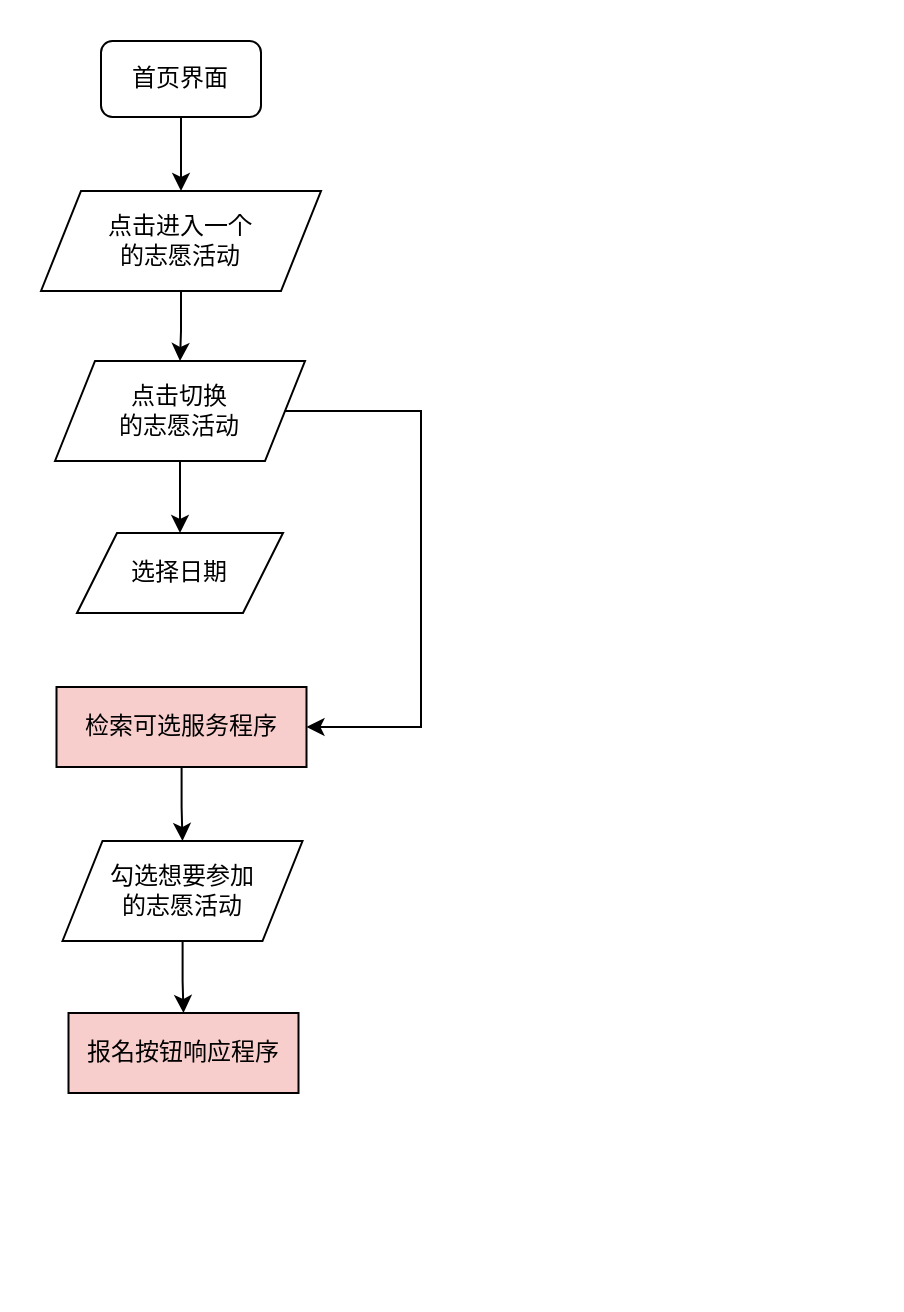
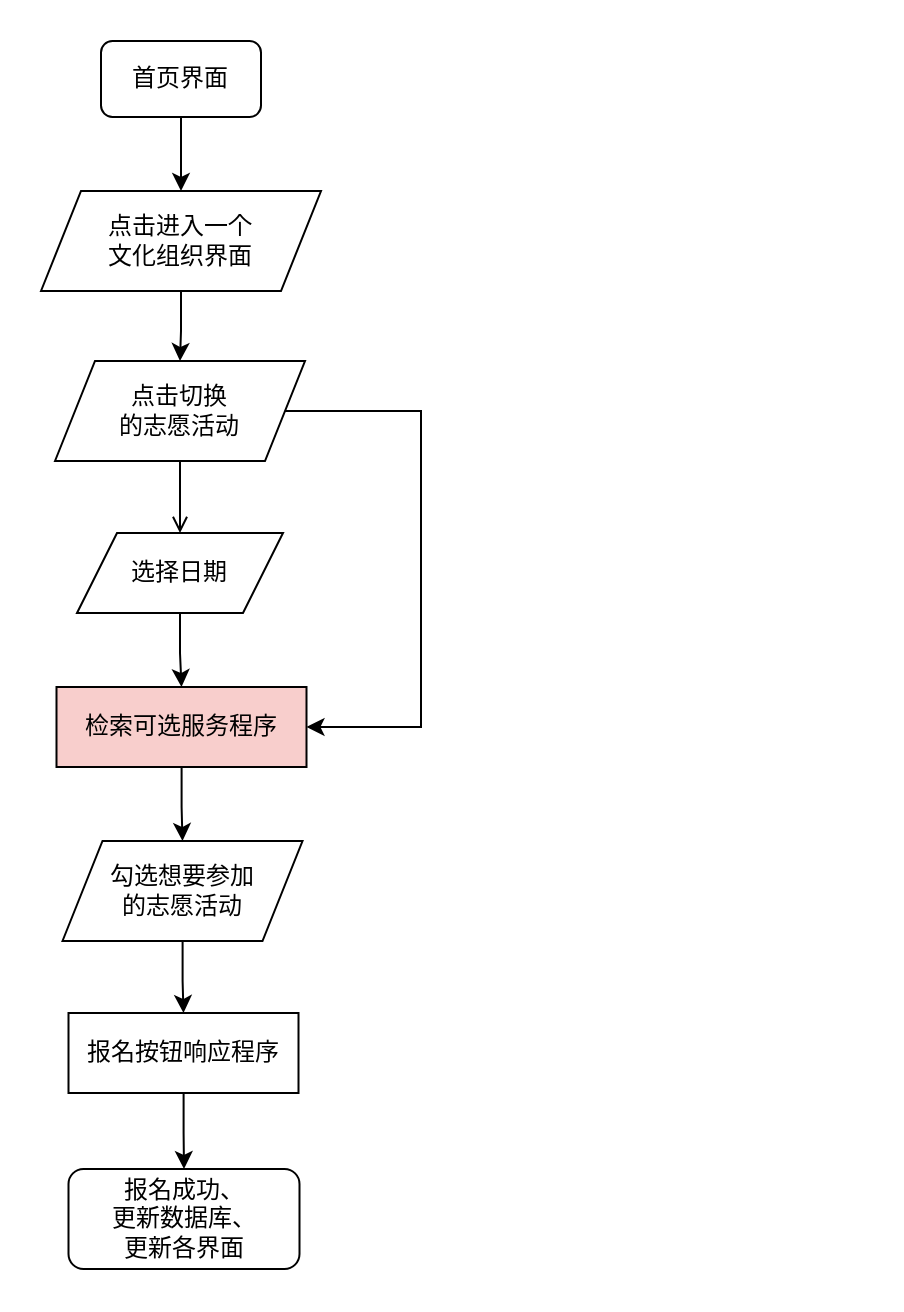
  <mxCell id="0" />
  <mxCell id="1" parent="0" />
  <mxCell id="2" style="edgeStyle=orthogonalEdgeStyle;rounded=0;orthogonalLoop=1;jettySize=auto;html=1;entryX=0.5;entryY=0;entryDx=0;entryDy=0;" parent="1" source="3" target="7" edge="1"><mxGeometry relative="1" as="geometry" /></mxCell>
  <mxCell id="3" value="首页界面" style="rounded=1;whiteSpace=wrap;html=1;fontSize=12;glass=0;strokeWidth=1;shadow=0;" parent="1" vertex="1"><mxGeometry x="50" y="20" width="80" height="38" as="geometry" /></mxCell>
  <mxCell id="4" style="edgeStyle=orthogonalEdgeStyle;rounded=0;orthogonalLoop=1;jettySize=auto;html=1;entryX=1;entryY=0.5;entryDx=0;entryDy=0;exitX=1;exitY=0.5;exitDx=0;exitDy=0;" parent="1" edge="1"><mxGeometry relative="1" as="geometry"><Array as="points"><mxPoint x="430" y="224" /><mxPoint x="430" y="120" /></Array><mxPoint x="165" y="120" as="targetPoint" /></mxGeometry></mxCell>
+ <mxCell id="5" value="报名成功、&lt;br&gt;更新数据库、&lt;br&gt;更新各界面" style="rounded=1;whiteSpace=wrap;html=1;" parent="1" vertex="1"><mxGeometry x="33.75" y="584" width="115.5" height="50" as="geometry" /></mxCell>
  <mxCell id="6" style="edgeStyle=orthogonalEdgeStyle;rounded=0;orthogonalLoop=1;jettySize=auto;html=1;entryX=0.5;entryY=0;entryDx=0;entryDy=0;" edge="1" parent="1" source="7" target="12"><mxGeometry relative="1" as="geometry" /></mxCell>
- <mxCell id="7" value="点击进入一个&lt;br&gt;的志愿活动" style="shape=parallelogram;perimeter=parallelogramPerimeter;whiteSpace=wrap;html=1;fixedSize=1;" parent="1" vertex="1"><mxGeometry x="20" y="95" width="140" height="50" as="geometry" /></mxCell>
- <mxCell id="9" value="报名按钮响应程序" style="rounded=0;whiteSpace=wrap;html=1;fillColor=#f8cecc;" parent="1" vertex="1"><mxGeometry x="33.75" y="506" width="115" height="40" as="geometry" /></mxCell>
- <mxCell id="10" style="edgeStyle=orthogonalEdgeStyle;rounded=0;orthogonalLoop=1;jettySize=auto;html=1;entryX=0.5;entryY=0;entryDx=0;entryDy=0;" edge="1" parent="1" source="12" target="16"><mxGeometry relative="1" as="geometry" /></mxCell>
+ <mxCell id="7" value="点击进入一个&lt;br&gt;文化组织界面" style="shape=parallelogram;perimeter=parallelogramPerimeter;whiteSpace=wrap;html=1;fixedSize=1;" parent="1" vertex="1"><mxGeometry x="20" y="95" width="140" height="50" as="geometry" /></mxCell>
+ <mxCell id="8" style="edgeStyle=orthogonalEdgeStyle;rounded=0;orthogonalLoop=1;jettySize=auto;html=1;entryX=0.5;entryY=0;entryDx=0;entryDy=0;" parent="1" source="9" target="5" edge="1"><mxGeometry relative="1" as="geometry" /></mxCell>
+ <mxCell id="9" value="报名按钮响应程序" style="rounded=0;whiteSpace=wrap;html=1;" parent="1" vertex="1"><mxGeometry x="33.75" y="506" width="115" height="40" as="geometry" /></mxCell>
+ <mxCell id="10" style="edgeStyle=orthogonalEdgeStyle;rounded=0;orthogonalLoop=1;jettySize=auto;html=1;entryX=0.5;entryY=0;entryDx=0;entryDy=0;endArrow=open;" edge="1" parent="1" source="12" target="16"><mxGeometry relative="1" as="geometry" /></mxCell>
  <mxCell id="11" style="edgeStyle=orthogonalEdgeStyle;rounded=0;orthogonalLoop=1;jettySize=auto;html=1;entryX=1;entryY=0.5;entryDx=0;entryDy=0;" edge="1" parent="1" source="12" target="18"><mxGeometry relative="1" as="geometry"><Array as="points"><mxPoint x="210" y="205" /><mxPoint x="210" y="363" /></Array></mxGeometry></mxCell>
  <mxCell id="12" value="点击切换&lt;br&gt;的志愿活动" style="shape=parallelogram;perimeter=parallelogramPerimeter;whiteSpace=wrap;html=1;fixedSize=1;" vertex="1" parent="1"><mxGeometry x="27" y="180" width="125" height="50" as="geometry" /></mxCell>
  <mxCell id="13" style="edgeStyle=orthogonalEdgeStyle;rounded=0;orthogonalLoop=1;jettySize=auto;html=1;entryX=0.5;entryY=0;entryDx=0;entryDy=0;" edge="1" parent="1" source="14" target="9"><mxGeometry relative="1" as="geometry" /></mxCell>
  <mxCell id="14" value="勾选想要参加&lt;br&gt;的志愿活动" style="shape=parallelogram;perimeter=parallelogramPerimeter;whiteSpace=wrap;html=1;fixedSize=1;" vertex="1" parent="1"><mxGeometry x="30.75" y="420" width="120" height="50" as="geometry" /></mxCell>
+ <mxCell id="15" style="edgeStyle=orthogonalEdgeStyle;rounded=0;orthogonalLoop=1;jettySize=auto;html=1;entryX=0.5;entryY=0;entryDx=0;entryDy=0;" edge="1" parent="1" source="16" target="18"><mxGeometry relative="1" as="geometry" /></mxCell>
  <mxCell id="16" value="选择日期" style="shape=parallelogram;perimeter=parallelogramPerimeter;whiteSpace=wrap;html=1;fixedSize=1;" vertex="1" parent="1"><mxGeometry x="38" y="266" width="103" height="40" as="geometry" /></mxCell>
  <mxCell id="17" style="edgeStyle=orthogonalEdgeStyle;rounded=0;orthogonalLoop=1;jettySize=auto;html=1;entryX=0.5;entryY=0;entryDx=0;entryDy=0;" edge="1" parent="1" source="18" target="14"><mxGeometry relative="1" as="geometry" /></mxCell>
  <mxCell id="18" value="检索可选服务程序" style="rounded=0;whiteSpace=wrap;html=1;fillColor=#f8cecc;" vertex="1" parent="1"><mxGeometry x="27.75" y="343" width="125" height="40" as="geometry" /></mxCell>
